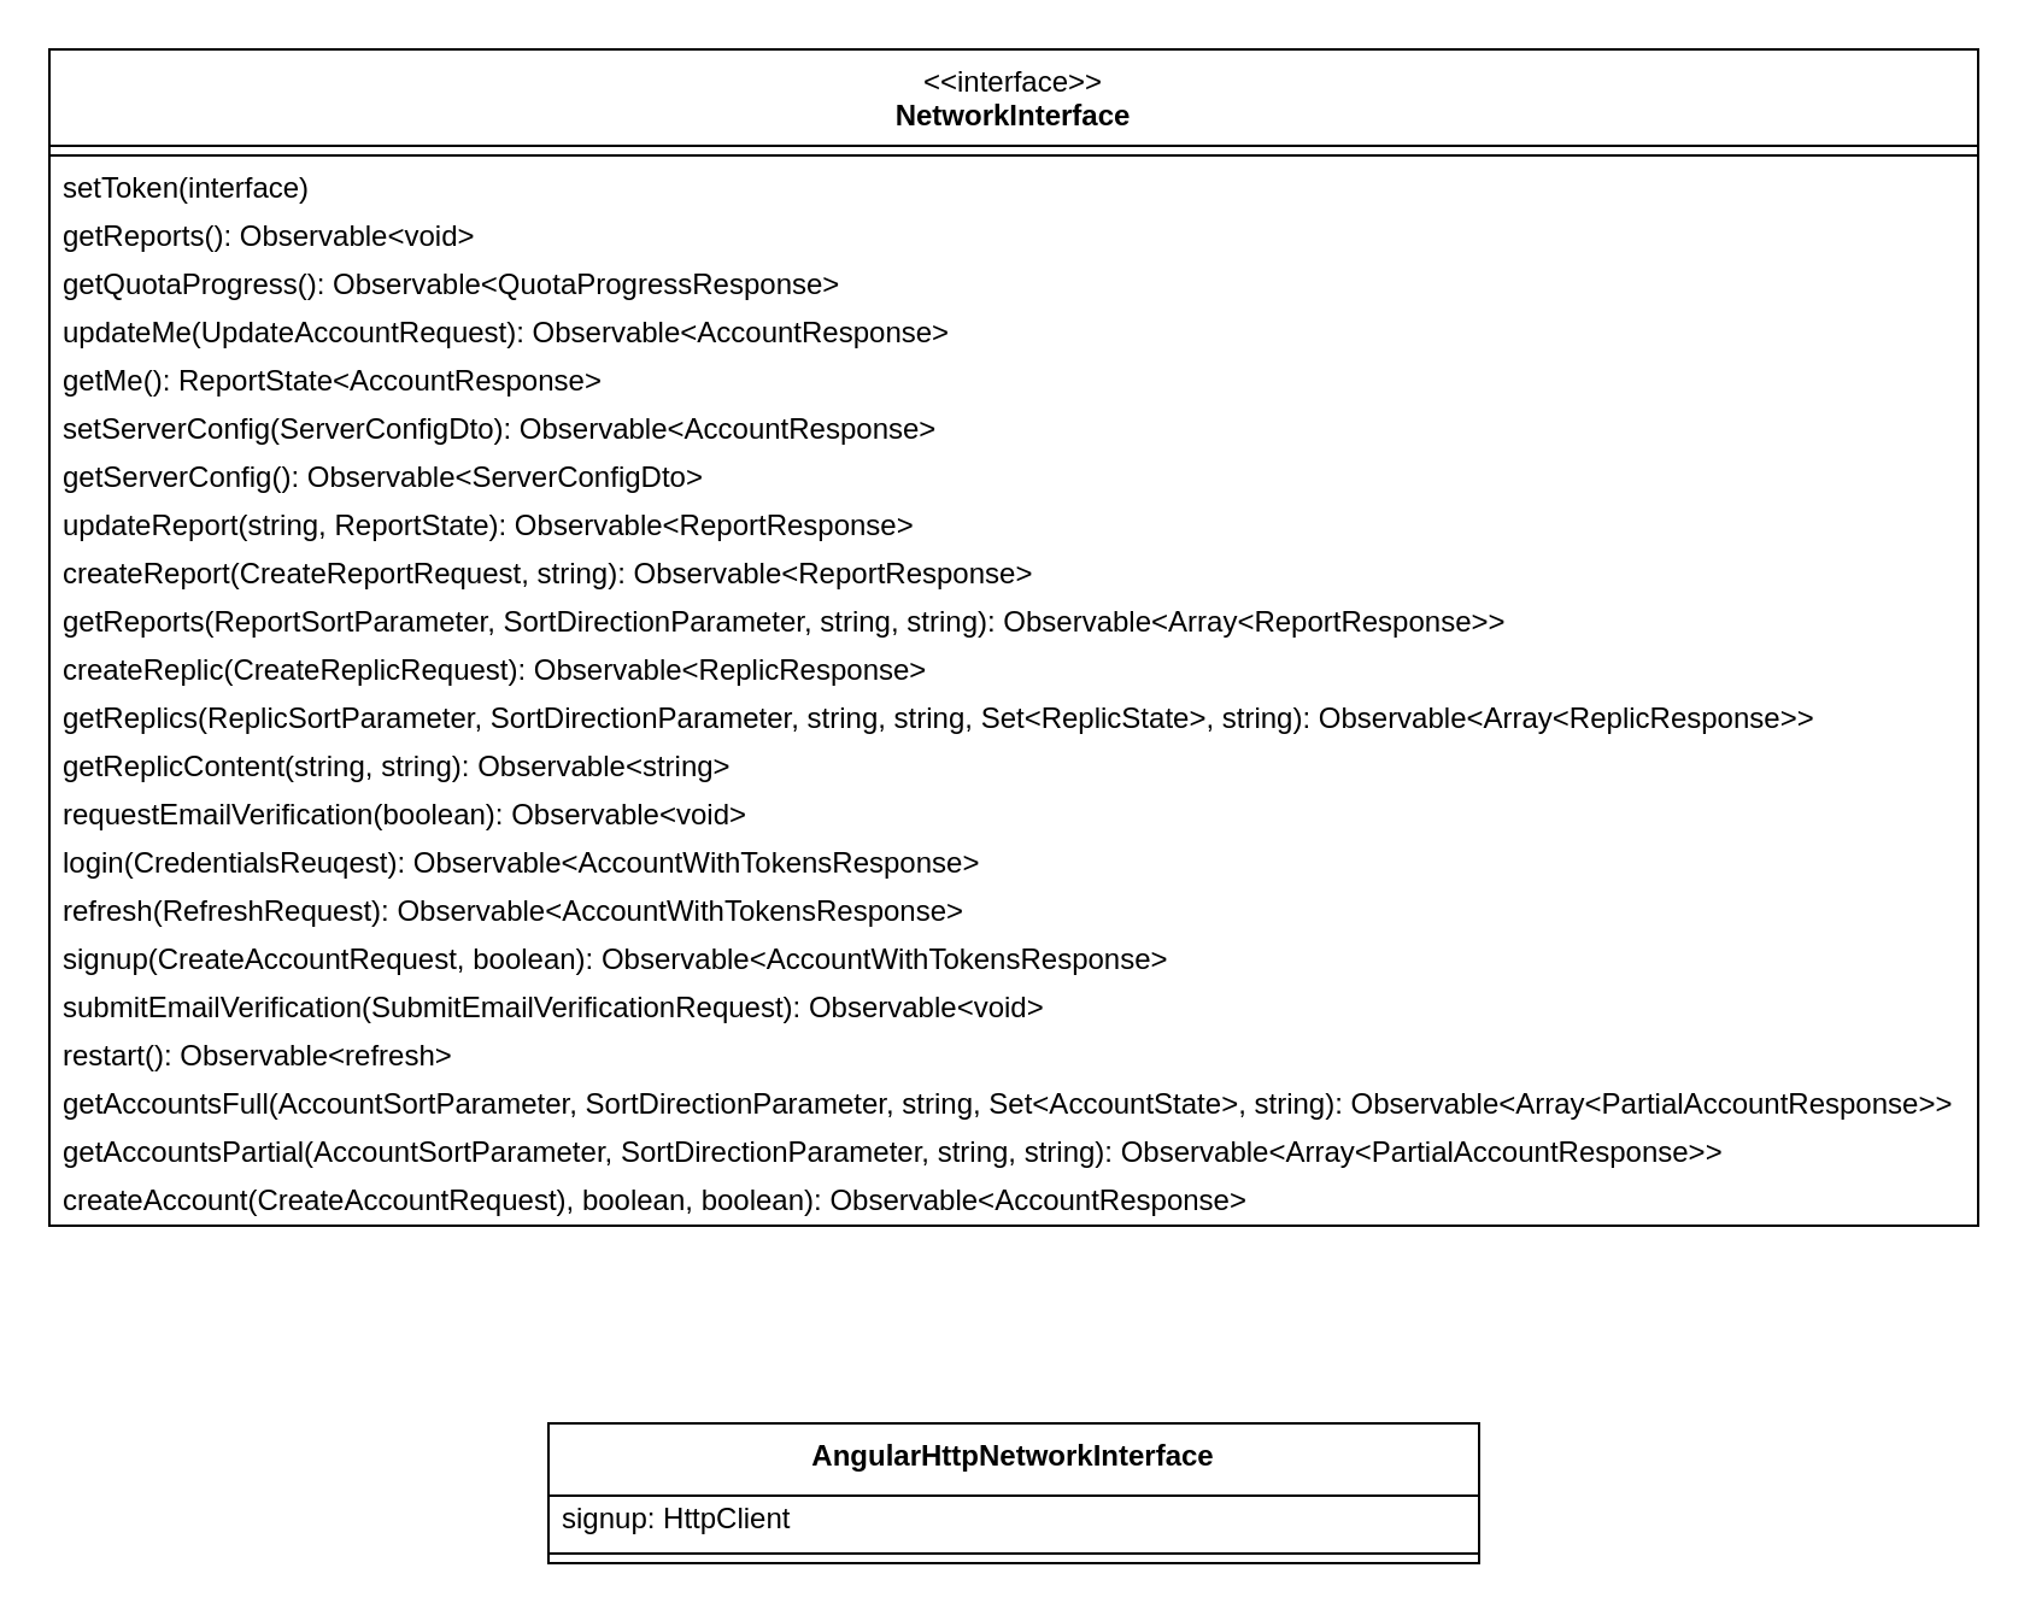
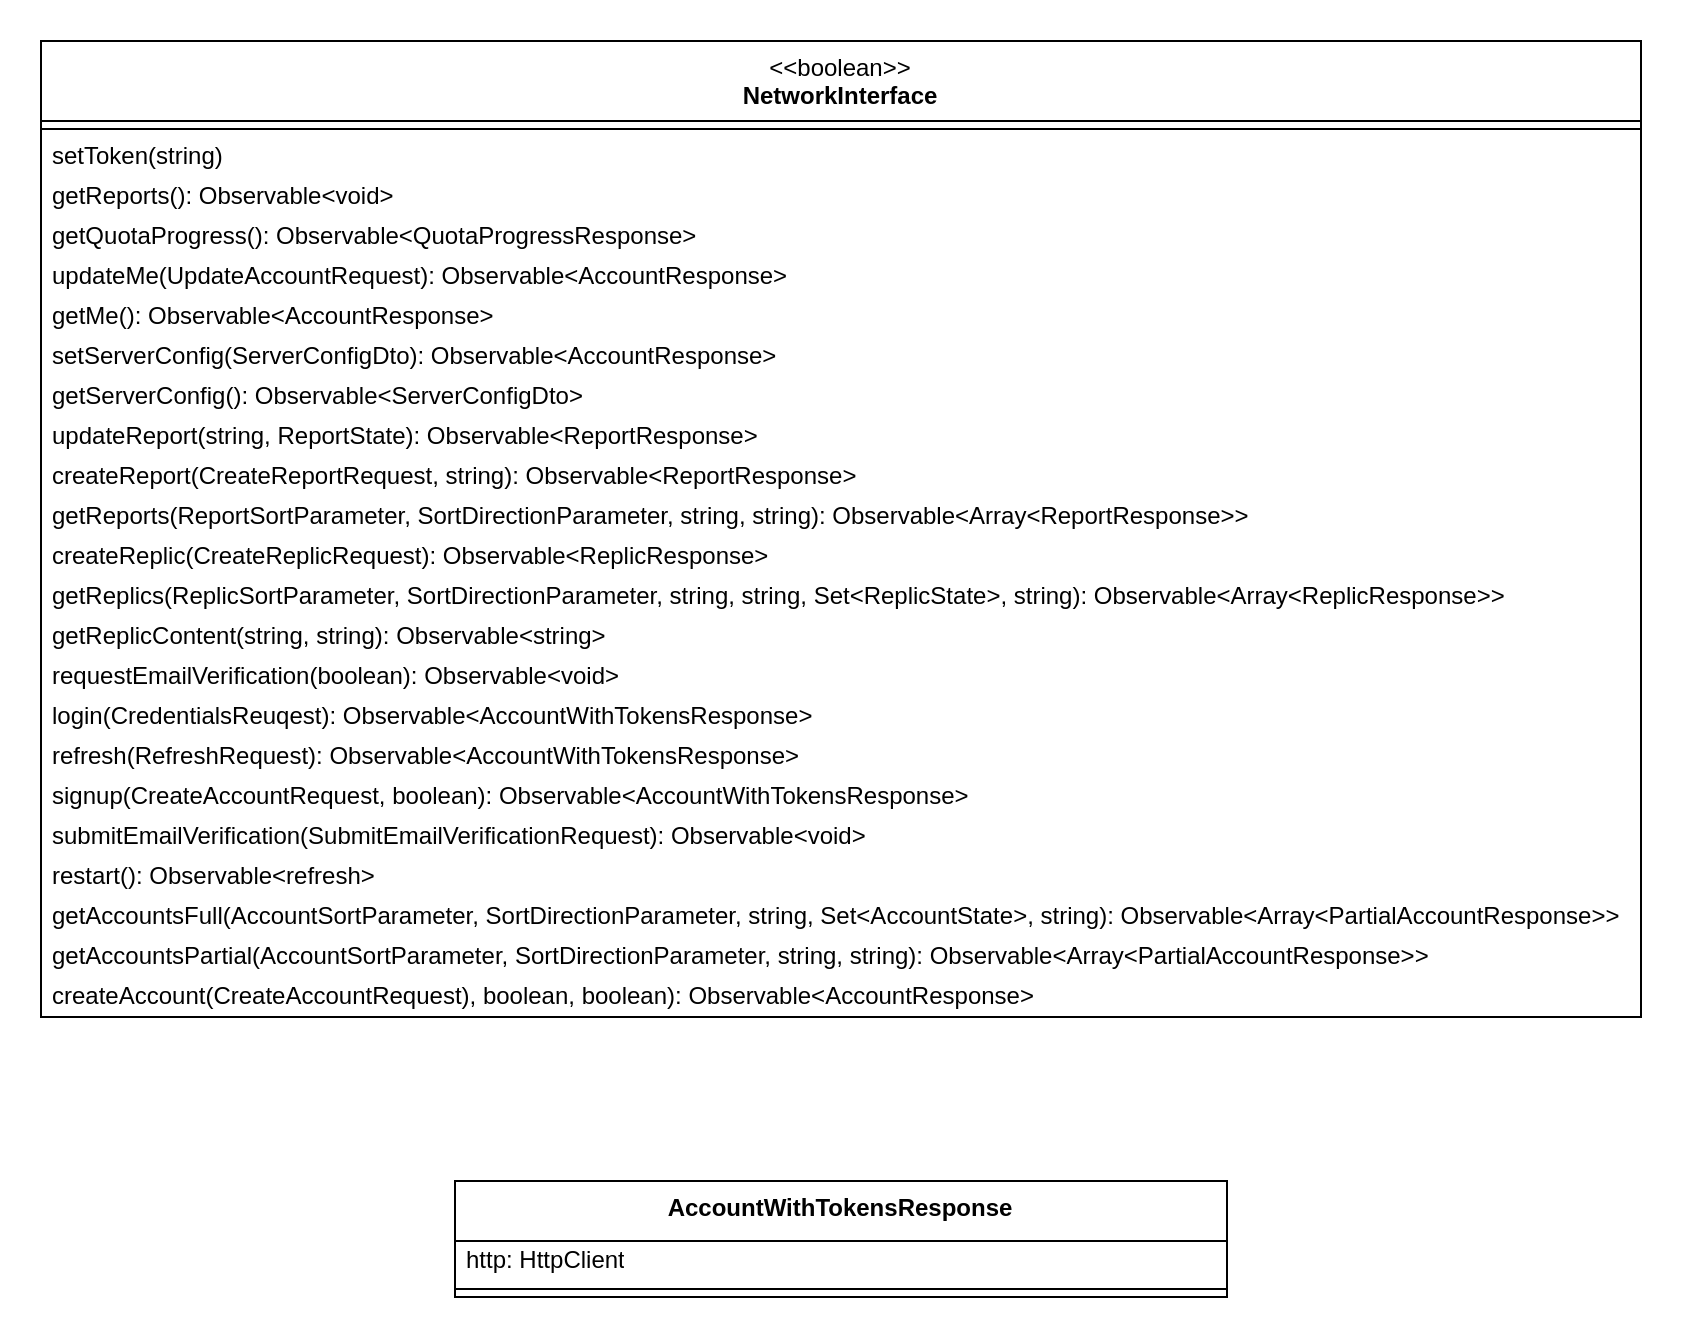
  <mxCell id="0" />
  <mxCell id="1" parent="0" />
- <mxCell id="2" value="&amp;lt;&amp;lt;interface&amp;gt;&amp;gt;&lt;br&gt;&lt;b&gt;NetworkInterface&lt;/b&gt;&lt;div&gt;&lt;br&gt;&lt;/div&gt;" style="swimlane;fontStyle=0;align=center;verticalAlign=top;childLayout=stackLayout;horizontal=1;startSize=40;horizontalStack=0;resizeParent=1;resizeParentMax=0;resizeLast=0;collapsible=0;marginBottom=0;html=1;whiteSpace=wrap;" vertex="1" parent="1"><mxGeometry x="20" y="20" width="800" height="488" as="geometry" /></mxCell>
+ <mxCell id="2" value="&amp;lt;&amp;lt;boolean&amp;gt;&amp;gt;&lt;br&gt;&lt;b&gt;NetworkInterface&lt;/b&gt;&lt;div&gt;&lt;br&gt;&lt;/div&gt;" style="swimlane;fontStyle=0;align=center;verticalAlign=top;childLayout=stackLayout;horizontal=1;startSize=40;horizontalStack=0;resizeParent=1;resizeParentMax=0;resizeLast=0;collapsible=0;marginBottom=0;html=1;whiteSpace=wrap;" vertex="1" parent="1"><mxGeometry x="20" y="20" width="800" height="488" as="geometry" /></mxCell>
  <mxCell id="3" value="" style="line;strokeWidth=1;fillColor=none;align=left;verticalAlign=middle;spacingTop=-1;spacingLeft=3;spacingRight=3;rotatable=0;labelPosition=right;points=[];portConstraint=eastwest;" vertex="1" parent="2"><mxGeometry y="40" width="800" height="8" as="geometry" /></mxCell>
- <mxCell id="4" value="setToken(interface)" style="text;html=1;strokeColor=none;fillColor=none;align=left;verticalAlign=middle;spacingLeft=4;spacingRight=4;overflow=hidden;rotatable=0;points=[[0,0.5],[1,0.5]];portConstraint=eastwest;whiteSpace=wrap;" vertex="1" parent="2"><mxGeometry y="48" width="800" height="20" as="geometry" /></mxCell>
+ <mxCell id="4" value="setToken(string)" style="text;html=1;strokeColor=none;fillColor=none;align=left;verticalAlign=middle;spacingLeft=4;spacingRight=4;overflow=hidden;rotatable=0;points=[[0,0.5],[1,0.5]];portConstraint=eastwest;whiteSpace=wrap;" vertex="1" parent="2"><mxGeometry y="48" width="800" height="20" as="geometry" /></mxCell>
  <mxCell id="5" value="getReports(): Observable&amp;lt;void&amp;gt;" style="text;html=1;strokeColor=none;fillColor=none;align=left;verticalAlign=middle;spacingLeft=4;spacingRight=4;overflow=hidden;rotatable=0;points=[[0,0.5],[1,0.5]];portConstraint=eastwest;whiteSpace=wrap;" vertex="1" parent="2"><mxGeometry y="68" width="800" height="20" as="geometry" /></mxCell>
  <mxCell id="6" value="getQuotaProgress(): Observable&amp;lt;QuotaProgressResponse&amp;gt;" style="text;html=1;strokeColor=none;fillColor=none;align=left;verticalAlign=middle;spacingLeft=4;spacingRight=4;overflow=hidden;rotatable=0;points=[[0,0.5],[1,0.5]];portConstraint=eastwest;whiteSpace=wrap;" vertex="1" parent="2"><mxGeometry y="88" width="800" height="20" as="geometry" /></mxCell>
  <mxCell id="7" value="updateMe(UpdateAccountRequest): Observable&amp;lt;AccountResponse&amp;gt;" style="text;html=1;strokeColor=none;fillColor=none;align=left;verticalAlign=middle;spacingLeft=4;spacingRight=4;overflow=hidden;rotatable=0;points=[[0,0.5],[1,0.5]];portConstraint=eastwest;whiteSpace=wrap;" vertex="1" parent="2"><mxGeometry y="108" width="800" height="20" as="geometry" /></mxCell>
- <mxCell id="8" value="getMe(): ReportState&amp;lt;AccountResponse&amp;gt;" style="text;html=1;strokeColor=none;fillColor=none;align=left;verticalAlign=middle;spacingLeft=4;spacingRight=4;overflow=hidden;rotatable=0;points=[[0,0.5],[1,0.5]];portConstraint=eastwest;whiteSpace=wrap;" vertex="1" parent="2"><mxGeometry y="128" width="800" height="20" as="geometry" /></mxCell>
+ <mxCell id="8" value="getMe(): Observable&amp;lt;AccountResponse&amp;gt;" style="text;html=1;strokeColor=none;fillColor=none;align=left;verticalAlign=middle;spacingLeft=4;spacingRight=4;overflow=hidden;rotatable=0;points=[[0,0.5],[1,0.5]];portConstraint=eastwest;whiteSpace=wrap;" vertex="1" parent="2"><mxGeometry y="128" width="800" height="20" as="geometry" /></mxCell>
  <mxCell id="9" value="setServerConfig(ServerConfigDto): Observable&amp;lt;AccountResponse&amp;gt;" style="text;html=1;strokeColor=none;fillColor=none;align=left;verticalAlign=middle;spacingLeft=4;spacingRight=4;overflow=hidden;rotatable=0;points=[[0,0.5],[1,0.5]];portConstraint=eastwest;whiteSpace=wrap;" vertex="1" parent="2"><mxGeometry y="148" width="800" height="20" as="geometry" /></mxCell>
  <mxCell id="10" value="getServerConfig(): Observable&amp;lt;ServerConfigDto&amp;gt;" style="text;html=1;strokeColor=none;fillColor=none;align=left;verticalAlign=middle;spacingLeft=4;spacingRight=4;overflow=hidden;rotatable=0;points=[[0,0.5],[1,0.5]];portConstraint=eastwest;whiteSpace=wrap;" vertex="1" parent="2"><mxGeometry y="168" width="800" height="20" as="geometry" /></mxCell>
  <mxCell id="11" value="updateReport(string, ReportState): Observable&amp;lt;ReportResponse&amp;gt;" style="text;html=1;strokeColor=none;fillColor=none;align=left;verticalAlign=middle;spacingLeft=4;spacingRight=4;overflow=hidden;rotatable=0;points=[[0,0.5],[1,0.5]];portConstraint=eastwest;whiteSpace=wrap;" vertex="1" parent="2"><mxGeometry y="188" width="800" height="20" as="geometry" /></mxCell>
  <mxCell id="12" value="createReport(CreateReportRequest, string): Observable&amp;lt;ReportResponse&amp;gt;" style="text;html=1;strokeColor=none;fillColor=none;align=left;verticalAlign=middle;spacingLeft=4;spacingRight=4;overflow=hidden;rotatable=0;points=[[0,0.5],[1,0.5]];portConstraint=eastwest;whiteSpace=wrap;" vertex="1" parent="2"><mxGeometry y="208" width="800" height="20" as="geometry" /></mxCell>
  <mxCell id="13" value="getReports(ReportSortParameter, SortDirectionParameter, string, string): Observable&amp;lt;Array&amp;lt;ReportResponse&amp;gt;&amp;gt;" style="text;html=1;strokeColor=none;fillColor=none;align=left;verticalAlign=middle;spacingLeft=4;spacingRight=4;overflow=hidden;rotatable=0;points=[[0,0.5],[1,0.5]];portConstraint=eastwest;whiteSpace=wrap;" vertex="1" parent="2"><mxGeometry y="228" width="800" height="20" as="geometry" /></mxCell>
  <mxCell id="14" value="createReplic(CreateReplicRequest): Observable&amp;lt;ReplicResponse&amp;gt;" style="text;html=1;strokeColor=none;fillColor=none;align=left;verticalAlign=middle;spacingLeft=4;spacingRight=4;overflow=hidden;rotatable=0;points=[[0,0.5],[1,0.5]];portConstraint=eastwest;whiteSpace=wrap;" vertex="1" parent="2"><mxGeometry y="248" width="800" height="20" as="geometry" /></mxCell>
  <mxCell id="15" value="getReplics(ReplicSortParameter, SortDirectionParameter, string, string, Set&amp;lt;ReplicState&amp;gt;, string): Observable&amp;lt;Array&amp;lt;ReplicResponse&amp;gt;&amp;gt;" style="text;html=1;strokeColor=none;fillColor=none;align=left;verticalAlign=middle;spacingLeft=4;spacingRight=4;overflow=hidden;rotatable=0;points=[[0,0.5],[1,0.5]];portConstraint=eastwest;whiteSpace=wrap;" vertex="1" parent="2"><mxGeometry y="268" width="800" height="20" as="geometry" /></mxCell>
  <mxCell id="16" value="getReplicContent(string, string): Observable&amp;lt;string&amp;gt;" style="text;html=1;strokeColor=none;fillColor=none;align=left;verticalAlign=middle;spacingLeft=4;spacingRight=4;overflow=hidden;rotatable=0;points=[[0,0.5],[1,0.5]];portConstraint=eastwest;whiteSpace=wrap;" vertex="1" parent="2"><mxGeometry y="288" width="800" height="20" as="geometry" /></mxCell>
  <mxCell id="17" value="requestEmailVerification(boolean): Observable&amp;lt;void&amp;gt;" style="text;html=1;strokeColor=none;fillColor=none;align=left;verticalAlign=middle;spacingLeft=4;spacingRight=4;overflow=hidden;rotatable=0;points=[[0,0.5],[1,0.5]];portConstraint=eastwest;whiteSpace=wrap;" vertex="1" parent="2"><mxGeometry y="308" width="800" height="20" as="geometry" /></mxCell>
  <mxCell id="18" value="login(CredentialsReuqest): Observable&amp;lt;AccountWithTokensResponse&amp;gt;" style="text;html=1;strokeColor=none;fillColor=none;align=left;verticalAlign=middle;spacingLeft=4;spacingRight=4;overflow=hidden;rotatable=0;points=[[0,0.5],[1,0.5]];portConstraint=eastwest;whiteSpace=wrap;" vertex="1" parent="2"><mxGeometry y="328" width="800" height="20" as="geometry" /></mxCell>
  <mxCell id="19" value="refresh(RefreshRequest): Observable&amp;lt;AccountWithTokensResponse&amp;gt;" style="text;html=1;strokeColor=none;fillColor=none;align=left;verticalAlign=middle;spacingLeft=4;spacingRight=4;overflow=hidden;rotatable=0;points=[[0,0.5],[1,0.5]];portConstraint=eastwest;whiteSpace=wrap;" vertex="1" parent="2"><mxGeometry y="348" width="800" height="20" as="geometry" /></mxCell>
  <mxCell id="20" value="signup(CreateAccountRequest, boolean): Observable&amp;lt;AccountWithTokensResponse&amp;gt;" style="text;html=1;strokeColor=none;fillColor=none;align=left;verticalAlign=middle;spacingLeft=4;spacingRight=4;overflow=hidden;rotatable=0;points=[[0,0.5],[1,0.5]];portConstraint=eastwest;whiteSpace=wrap;" vertex="1" parent="2"><mxGeometry y="368" width="800" height="20" as="geometry" /></mxCell>
  <mxCell id="21" value="submitEmailVerification(SubmitEmailVerificationRequest): Observable&amp;lt;void&amp;gt;" style="text;html=1;strokeColor=none;fillColor=none;align=left;verticalAlign=middle;spacingLeft=4;spacingRight=4;overflow=hidden;rotatable=0;points=[[0,0.5],[1,0.5]];portConstraint=eastwest;whiteSpace=wrap;" vertex="1" parent="2"><mxGeometry y="388" width="800" height="20" as="geometry" /></mxCell>
  <mxCell id="22" value="restart(): Observable&amp;lt;refresh&amp;gt;" style="text;html=1;strokeColor=none;fillColor=none;align=left;verticalAlign=middle;spacingLeft=4;spacingRight=4;overflow=hidden;rotatable=0;points=[[0,0.5],[1,0.5]];portConstraint=eastwest;whiteSpace=wrap;" vertex="1" parent="2"><mxGeometry y="408" width="800" height="20" as="geometry" /></mxCell>
  <mxCell id="23" value="getAccountsFull(AccountSortParameter, SortDirectionParameter, string, Set&amp;lt;AccountState&amp;gt;, string): Observable&amp;lt;Array&amp;lt;PartialAccountResponse&amp;gt;&amp;gt;" style="text;html=1;strokeColor=none;fillColor=none;align=left;verticalAlign=middle;spacingLeft=4;spacingRight=4;overflow=hidden;rotatable=0;points=[[0,0.5],[1,0.5]];portConstraint=eastwest;whiteSpace=wrap;" vertex="1" parent="2"><mxGeometry y="428" width="800" height="20" as="geometry" /></mxCell>
  <mxCell id="24" value="getAccountsPartial(AccountSortParameter, SortDirectionParameter, string, string): Observable&amp;lt;Array&amp;lt;PartialAccountResponse&amp;gt;&amp;gt;" style="text;html=1;strokeColor=none;fillColor=none;align=left;verticalAlign=middle;spacingLeft=4;spacingRight=4;overflow=hidden;rotatable=0;points=[[0,0.5],[1,0.5]];portConstraint=eastwest;whiteSpace=wrap;" vertex="1" parent="2"><mxGeometry y="448" width="800" height="20" as="geometry" /></mxCell>
  <mxCell id="25" value="createAccount(CreateAccountRequest), boolean, boolean): Observable&amp;lt;AccountResponse&amp;gt;" style="text;html=1;strokeColor=none;fillColor=none;align=left;verticalAlign=middle;spacingLeft=4;spacingRight=4;overflow=hidden;rotatable=0;points=[[0,0.5],[1,0.5]];portConstraint=eastwest;whiteSpace=wrap;" vertex="1" parent="2"><mxGeometry y="468" width="800" height="20" as="geometry" /></mxCell>
- <mxCell id="26" value="&lt;b&gt;AngularHttpNetworkInterface&lt;/b&gt;&lt;div&gt;&lt;br&gt;&lt;/div&gt;" style="swimlane;fontStyle=0;align=center;verticalAlign=top;childLayout=stackLayout;horizontal=1;startSize=30;horizontalStack=0;resizeParent=1;resizeParentMax=0;resizeLast=0;collapsible=0;marginBottom=0;html=1;whiteSpace=wrap;" vertex="1" parent="1"><mxGeometry x="227" y="590" width="386" height="58" as="geometry" /></mxCell>
- <mxCell id="27" value="signup: HttpClient" style="text;html=1;strokeColor=none;fillColor=none;align=left;verticalAlign=middle;spacingLeft=4;spacingRight=4;overflow=hidden;rotatable=0;points=[[0,0.5],[1,0.5]];portConstraint=eastwest;whiteSpace=wrap;" vertex="1" parent="26"><mxGeometry y="30" width="386" height="20" as="geometry" /></mxCell>
+ <mxCell id="26" value="&lt;b&gt;AccountWithTokensResponse&lt;/b&gt;&lt;div&gt;&lt;br&gt;&lt;/div&gt;" style="swimlane;fontStyle=0;align=center;verticalAlign=top;childLayout=stackLayout;horizontal=1;startSize=30;horizontalStack=0;resizeParent=1;resizeParentMax=0;resizeLast=0;collapsible=0;marginBottom=0;html=1;whiteSpace=wrap;" vertex="1" parent="1"><mxGeometry x="227" y="590" width="386" height="58" as="geometry" /></mxCell>
+ <mxCell id="27" value="http: HttpClient" style="text;html=1;strokeColor=none;fillColor=none;align=left;verticalAlign=middle;spacingLeft=4;spacingRight=4;overflow=hidden;rotatable=0;points=[[0,0.5],[1,0.5]];portConstraint=eastwest;whiteSpace=wrap;" vertex="1" parent="26"><mxGeometry y="30" width="386" height="20" as="geometry" /></mxCell>
  <mxCell id="28" value="" style="line;strokeWidth=1;fillColor=none;align=left;verticalAlign=middle;spacingTop=-1;spacingLeft=3;spacingRight=3;rotatable=0;labelPosition=right;points=[];portConstraint=eastwest;" vertex="1" parent="26"><mxGeometry y="50" width="386" height="8" as="geometry" /></mxCell>
